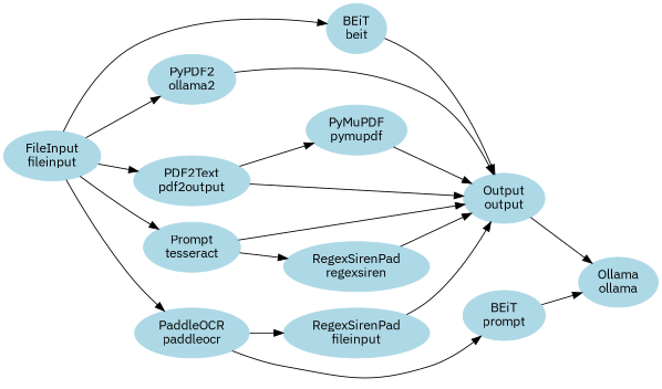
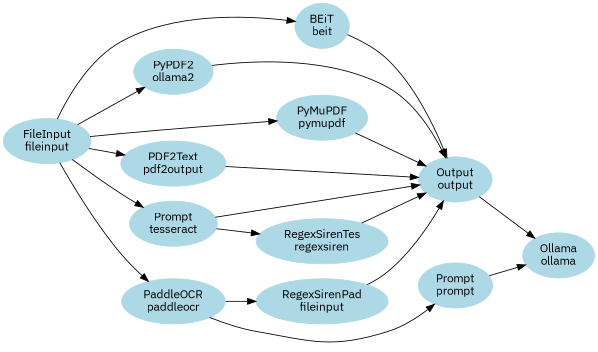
  digraph {
    fontname="IBM Plex Sans"
    rankdir=LR
    node [color=lightblue fontname="IBM Plex Sans" style=filled]
    edge [fontname="IBM Plex Sans"]
    n1 [label="FileInput\nfileinput"]
    n2 [label="BEiT\nbeit"]
    n3 [label="PyPDF2\nollama2"]
    n4 [label="PyMuPDF\npymupdf"]
    n5 [label="PDF2Text\npdf2output"]
    n6 [label="Prompt\ntesseract"]
    n7 [label="PaddleOCR\npaddleocr"]
    n8 [label="Output\noutput"]
-   n9 [label="RegexSirenPad\nregexsiren"]
+   n9 [label="RegexSirenTes\nregexsiren"]
    n10 [label="RegexSirenPad\nfileinput"]
-   n11 [label="BEiT\nprompt"]
+   n11 [label="Prompt\nprompt"]
    n12 [label="Ollama\nollama"]
    n1 -> n2
    n1 -> n3
-   n5 -> n4
+   n1 -> n4
    n1 -> n5
    n1 -> n6
    n1 -> n7
    n2 -> n8
    n3 -> n8
    n4 -> n8
    n5 -> n8
    n6 -> n8
    n6 -> n9
    n7 -> n10
    n7 -> n11
    n8 -> n12
    n9 -> n8
    n10 -> n8
    n11 -> n12
  }
